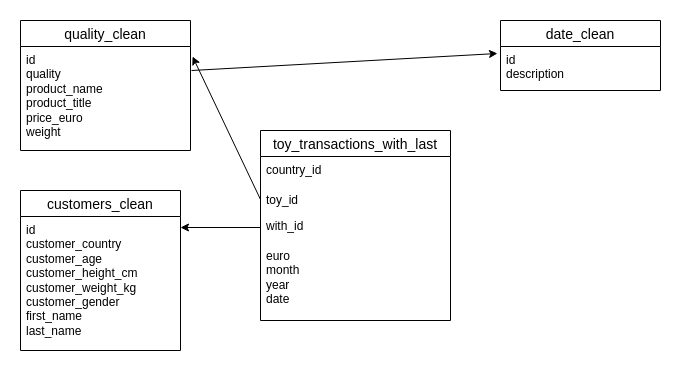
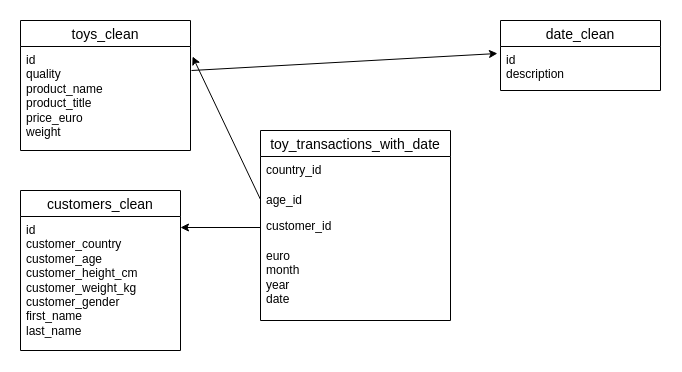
  <mxCell id="0" />
  <mxCell id="1" parent="0" />
- <mxCell id="2" value="toy_transactions_with_last" style="swimlane;fontStyle=0;childLayout=stackLayout;horizontal=1;startSize=26;horizontalStack=0;resizeParent=1;resizeParentMax=0;resizeLast=0;collapsible=1;marginBottom=0;align=center;fontSize=14;" vertex="1" parent="1"><mxGeometry x="260" y="130" width="190" height="190" as="geometry" /></mxCell>
+ <mxCell id="2" value="toy_transactions_with_date" style="swimlane;fontStyle=0;childLayout=stackLayout;horizontal=1;startSize=26;horizontalStack=0;resizeParent=1;resizeParentMax=0;resizeLast=0;collapsible=1;marginBottom=0;align=center;fontSize=14;" vertex="1" parent="1"><mxGeometry x="260" y="130" width="190" height="190" as="geometry" /></mxCell>
  <mxCell id="3" value="country_id" style="text;strokeColor=none;fillColor=none;spacingLeft=4;spacingRight=4;overflow=hidden;rotatable=0;points=[[0,0.5],[1,0.5]];portConstraint=eastwest;fontSize=12;whiteSpace=wrap;html=1;" vertex="1" parent="2"><mxGeometry y="26" width="190" height="30" as="geometry" /></mxCell>
- <mxCell id="4" value="toy_id" style="text;strokeColor=none;fillColor=none;spacingLeft=4;spacingRight=4;overflow=hidden;rotatable=0;points=[[0,0.5],[1,0.5]];portConstraint=eastwest;fontSize=12;whiteSpace=wrap;html=1;" vertex="1" parent="2"><mxGeometry y="56" width="190" height="26" as="geometry" /></mxCell>
- <mxCell id="5" value="with_id" style="text;strokeColor=none;fillColor=none;spacingLeft=4;spacingRight=4;overflow=hidden;rotatable=0;points=[[0,0.5],[1,0.5]];portConstraint=eastwest;fontSize=12;whiteSpace=wrap;html=1;" vertex="1" parent="2"><mxGeometry y="82" width="190" height="30" as="geometry" /></mxCell>
+ <mxCell id="4" value="age_id" style="text;strokeColor=none;fillColor=none;spacingLeft=4;spacingRight=4;overflow=hidden;rotatable=0;points=[[0,0.5],[1,0.5]];portConstraint=eastwest;fontSize=12;whiteSpace=wrap;html=1;" vertex="1" parent="2"><mxGeometry y="56" width="190" height="26" as="geometry" /></mxCell>
+ <mxCell id="5" value="customer_id" style="text;strokeColor=none;fillColor=none;spacingLeft=4;spacingRight=4;overflow=hidden;rotatable=0;points=[[0,0.5],[1,0.5]];portConstraint=eastwest;fontSize=12;whiteSpace=wrap;html=1;" vertex="1" parent="2"><mxGeometry y="82" width="190" height="30" as="geometry" /></mxCell>
  <mxCell id="6" value="euro&lt;br&gt;month&lt;br&gt;year&lt;br&gt;date" style="text;strokeColor=none;fillColor=none;spacingLeft=4;spacingRight=4;overflow=hidden;rotatable=0;points=[[0,0.5],[1,0.5]];portConstraint=eastwest;fontSize=12;whiteSpace=wrap;html=1;" vertex="1" parent="2"><mxGeometry y="112" width="190" height="78" as="geometry" /></mxCell>
- <mxCell id="7" value="quality_clean" style="swimlane;fontStyle=0;childLayout=stackLayout;horizontal=1;startSize=26;horizontalStack=0;resizeParent=1;resizeParentMax=0;resizeLast=0;collapsible=1;marginBottom=0;align=center;fontSize=14;" vertex="1" parent="1"><mxGeometry x="20" y="20" width="170" height="130" as="geometry" /></mxCell>
+ <mxCell id="7" value="toys_clean" style="swimlane;fontStyle=0;childLayout=stackLayout;horizontal=1;startSize=26;horizontalStack=0;resizeParent=1;resizeParentMax=0;resizeLast=0;collapsible=1;marginBottom=0;align=center;fontSize=14;" vertex="1" parent="1"><mxGeometry x="20" y="20" width="170" height="130" as="geometry" /></mxCell>
  <mxCell id="8" value="&lt;div&gt;&lt;span style=&quot;background-color: initial;&quot;&gt;id&lt;/span&gt;&lt;br&gt;&lt;/div&gt;&lt;div&gt;quality&lt;/div&gt;&lt;div&gt;product_name&lt;/div&gt;&lt;div&gt;product_title&lt;/div&gt;&lt;div&gt;price_euro&lt;/div&gt;&lt;div&gt;weight&lt;/div&gt;" style="text;strokeColor=none;fillColor=none;spacingLeft=4;spacingRight=4;overflow=hidden;rotatable=0;points=[[0,0.5],[1,0.5]];portConstraint=eastwest;fontSize=12;whiteSpace=wrap;html=1;" vertex="1" parent="7"><mxGeometry y="26" width="170" height="104" as="geometry" /></mxCell>
  <mxCell id="9" value="customers_clean" style="swimlane;fontStyle=0;childLayout=stackLayout;horizontal=1;startSize=26;horizontalStack=0;resizeParent=1;resizeParentMax=0;resizeLast=0;collapsible=1;marginBottom=0;align=center;fontSize=14;" vertex="1" parent="1"><mxGeometry x="20" y="190" width="160" height="160" as="geometry" /></mxCell>
  <mxCell id="10" value="id&lt;br&gt;customer_country&lt;br&gt;customer_age&lt;br&gt;customer_height_cm&lt;br&gt;customer_weight_kg&lt;br&gt;customer_gender&lt;br&gt;first_name&lt;br&gt;last_name" style="text;strokeColor=none;fillColor=none;spacingLeft=4;spacingRight=4;overflow=hidden;rotatable=0;points=[[0,0.5],[1,0.5]];portConstraint=eastwest;fontSize=12;whiteSpace=wrap;html=1;" vertex="1" parent="9"><mxGeometry y="26" width="160" height="134" as="geometry" /></mxCell>
  <mxCell id="11" value="date_clean" style="swimlane;fontStyle=0;childLayout=stackLayout;horizontal=1;startSize=26;horizontalStack=0;resizeParent=1;resizeParentMax=0;resizeLast=0;collapsible=1;marginBottom=0;align=center;fontSize=14;" vertex="1" parent="1"><mxGeometry x="500" y="20" width="160" height="70" as="geometry" /></mxCell>
  <mxCell id="12" value="id&lt;br&gt;description" style="text;strokeColor=none;fillColor=none;spacingLeft=4;spacingRight=4;overflow=hidden;rotatable=0;points=[[0,0.5],[1,0.5]];portConstraint=eastwest;fontSize=12;whiteSpace=wrap;html=1;" vertex="1" parent="11"><mxGeometry y="26" width="160" height="44" as="geometry" /></mxCell>
  <mxCell id="13" style="edgeStyle=none;rounded=0;orthogonalLoop=1;jettySize=auto;html=1;exitX=0;exitY=0.5;exitDx=0;exitDy=0;entryX=1.012;entryY=0.096;entryDx=0;entryDy=0;entryPerimeter=0;" edge="1" parent="1" source="4" target="8"><mxGeometry relative="1" as="geometry" /></mxCell>
  <mxCell id="14" style="edgeStyle=none;rounded=0;orthogonalLoop=1;jettySize=auto;html=1;exitX=0;exitY=0.5;exitDx=0;exitDy=0;" edge="1" parent="1" source="5"><mxGeometry relative="1" as="geometry"><mxPoint x="180" y="227" as="targetPoint" /><mxPoint x="250" y="230" as="sourcePoint" /></mxGeometry></mxCell>
  <mxCell id="15" style="edgeStyle=none;rounded=0;orthogonalLoop=1;jettySize=auto;html=1;entryX=-0.019;entryY=0.159;entryDx=0;entryDy=0;entryPerimeter=0;" edge="1" parent="1" target="12"><mxGeometry relative="1" as="geometry"><mxPoint x="191" y="70" as="sourcePoint" /></mxGeometry></mxCell>
